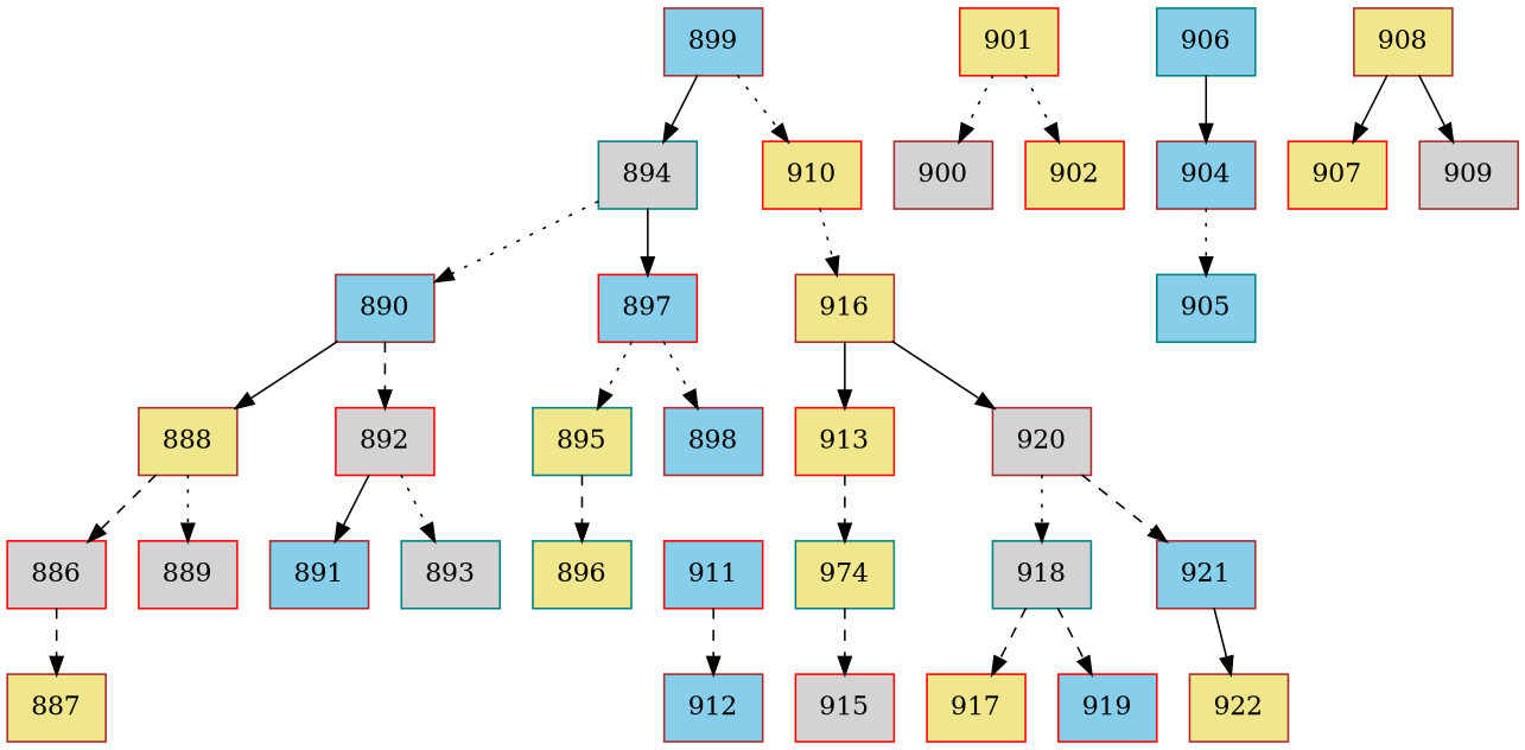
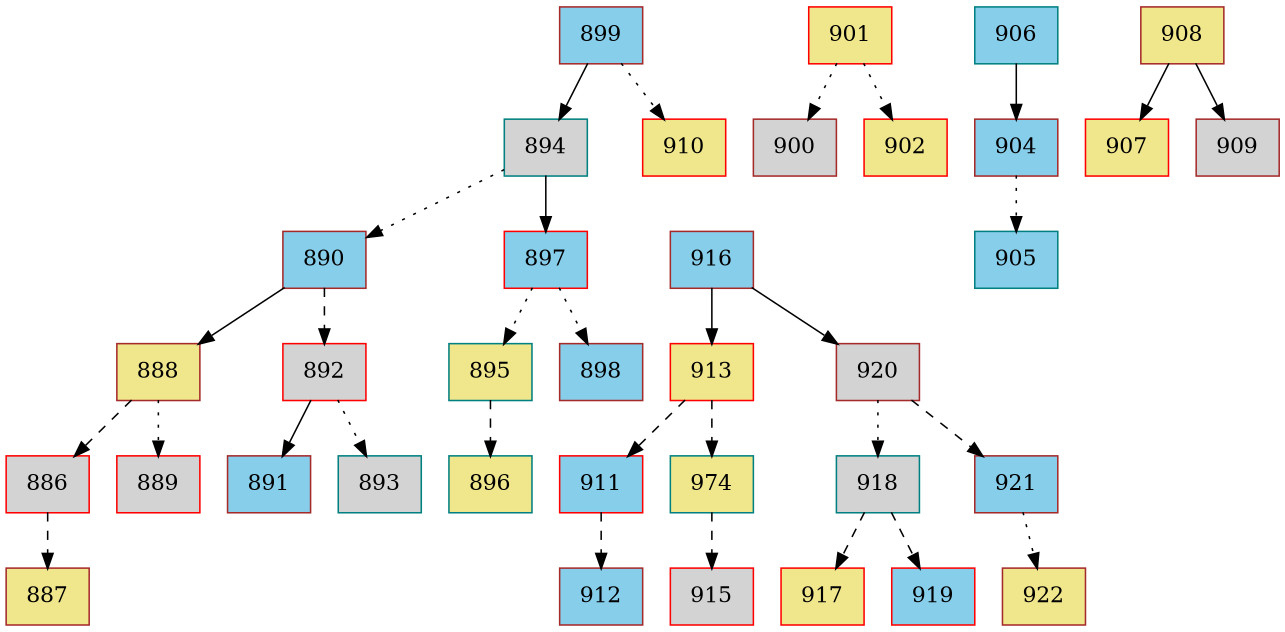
  digraph {
    concentrate=true
    rankdir=UD
    node [color=brown fillcolor=khaki shape=record style=filled]
    edge [style=dotted]
    n1 [fillcolor=skyblue label=899]
    n2 [color=teal fillcolor=lightgrey label=894]
    n3 [color=red label=910]
    n4 [fillcolor=skyblue label=890]
    n5 [color=red fillcolor=skyblue label=897]
-   n6 [label=916]
+   n6 [fillcolor=skyblue label=916]
    n7 [label=888]
    n8 [color=red fillcolor=lightgrey label=892]
    n9 [color=teal label=895]
    n10 [fillcolor=skyblue label=898]
    n11 [color=red fillcolor=lightgrey label=886]
    n12 [color=red fillcolor=lightgrey label=889]
    n13 [fillcolor=skyblue label=891]
    n14 [color=teal fillcolor=lightgrey label=893]
    n15 [label=887]
    n16 [color=teal label=896]
    n17 [color=red label=913]
    n18 [fillcolor=lightgrey label=920]
    n19 [color=red label=901]
    n20 [fillcolor=lightgrey label=900]
    n21 [color=red label=902]
    n22 [color=teal fillcolor=skyblue label=906]
    n23 [fillcolor=skyblue label=904]
    n24 [color=teal fillcolor=skyblue label=905]
    n25 [label=908]
    n26 [color=red label=907]
    n27 [fillcolor=lightgrey label=909]
    n28 [color=red fillcolor=skyblue label=911]
    n29 [color=teal label=974]
    n30 [color=teal fillcolor=lightgrey label=918]
    n31 [fillcolor=skyblue label=921]
    n32 [fillcolor=skyblue label=912]
    n33 [color=red fillcolor=lightgrey label=915]
    n34 [color=red label=917]
    n35 [color=red fillcolor=skyblue label=919]
    n36 [label=922]
    n1 -> n2 [style=solid]
    n1 -> n3
    n2 -> n4
    n2 -> n5 [style=solid]
-   n3 -> n6
    n4 -> n7 [style=solid]
    n4 -> n8 [style=dashed]
    n5 -> n9
    n5 -> n10
    n6 -> n17 [style=solid]
    n6 -> n18 [style=solid]
    n7 -> n11 [style=dashed]
    n7 -> n12
    n8 -> n13 [style=solid]
    n8 -> n14
    n9 -> n16 [style=dashed]
    n11 -> n15 [style=dashed]
+   n17 -> n28 [style=dashed]
    n17 -> n29 [style=dashed]
    n18 -> n30
    n18 -> n31 [style=dashed]
    n19 -> n20
    n19 -> n21
    n22 -> n23 [style=solid]
    n23 -> n24
    n25 -> n26 [style=solid]
    n25 -> n27 [style=solid]
    n28 -> n32 [style=dashed]
    n29 -> n33 [style=dashed]
    n30 -> n34 [style=dashed]
    n30 -> n35 [style=dashed]
-   n31 -> n36 [style=solid]
+   n31 -> n36
  }
